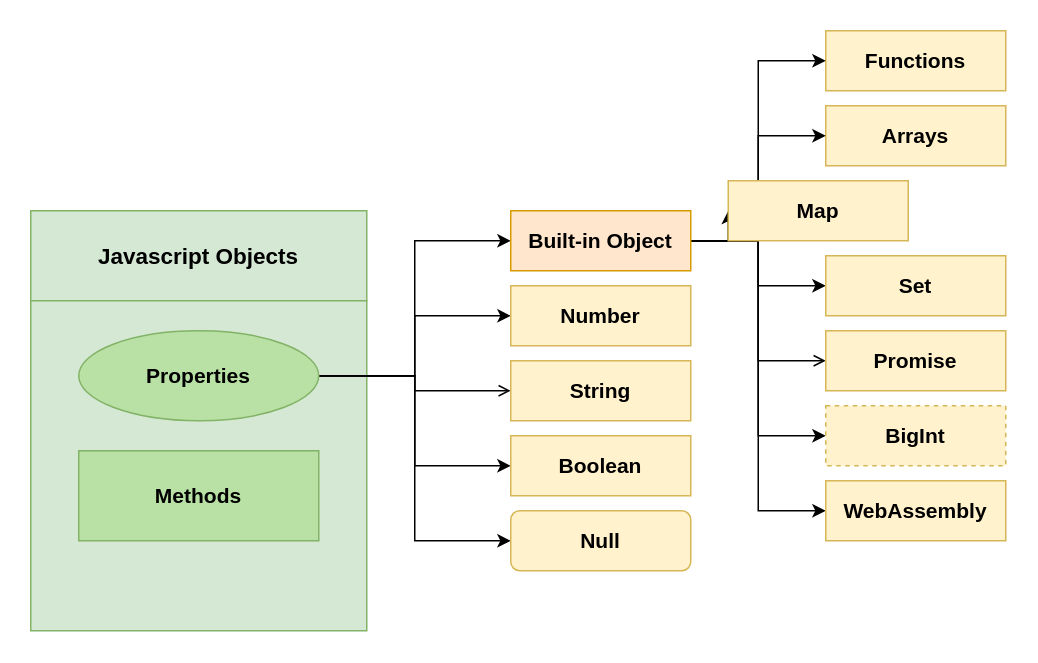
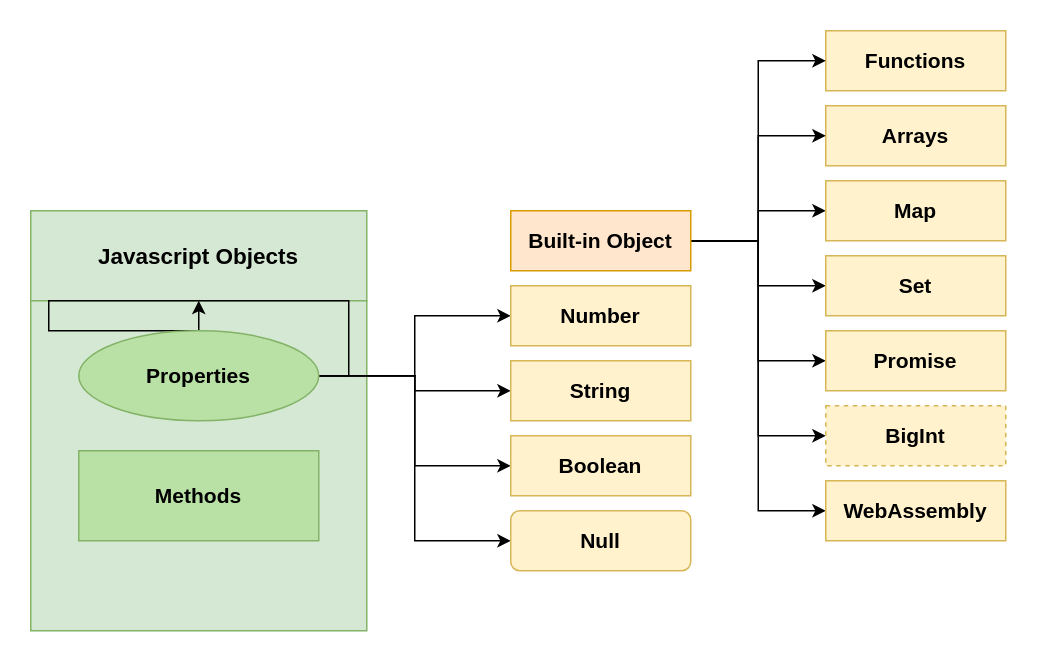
  <mxCell id="0" />
  <mxCell id="1" parent="0" />
  <mxCell id="2" value="&lt;font style=&quot;font-size: 15px&quot;&gt;&lt;b&gt;Javascript Objects&lt;br&gt;&lt;/b&gt;&lt;/font&gt;" style="rounded=0;whiteSpace=wrap;html=1;fillColor=#d5e8d4;strokeColor=#82b366;" vertex="1" parent="1"><mxGeometry x="20" y="140" width="224" height="60" as="geometry" /></mxCell>
  <mxCell id="3" value="" style="rounded=0;whiteSpace=wrap;html=1;fillColor=#d5e8d4;strokeColor=#82b366;" vertex="1" parent="1"><mxGeometry x="20" y="200" width="224" height="220" as="geometry" /></mxCell>
  <mxCell id="4" style="edgeStyle=orthogonalEdgeStyle;rounded=0;orthogonalLoop=1;jettySize=auto;html=1;exitX=1;exitY=0.5;exitDx=0;exitDy=0;entryX=0;entryY=0.5;entryDx=0;entryDy=0;" edge="1" parent="1" source="9" target="11"><mxGeometry relative="1" as="geometry" /></mxCell>
- <mxCell id="5" style="edgeStyle=orthogonalEdgeStyle;rounded=0;orthogonalLoop=1;jettySize=auto;html=1;exitX=1;exitY=0.5;exitDx=0;exitDy=0;entryX=0;entryY=0.5;entryDx=0;entryDy=0;endArrow=open;" edge="1" parent="1" source="9" target="12"><mxGeometry relative="1" as="geometry" /></mxCell>
+ <mxCell id="5" style="edgeStyle=orthogonalEdgeStyle;rounded=0;orthogonalLoop=1;jettySize=auto;html=1;exitX=1;exitY=0.5;exitDx=0;exitDy=0;entryX=0;entryY=0.5;entryDx=0;entryDy=0;" edge="1" parent="1" source="9" target="12"><mxGeometry relative="1" as="geometry" /></mxCell>
  <mxCell id="6" style="edgeStyle=orthogonalEdgeStyle;rounded=0;orthogonalLoop=1;jettySize=auto;html=1;exitX=1;exitY=0.5;exitDx=0;exitDy=0;entryX=0;entryY=0.5;entryDx=0;entryDy=0;" edge="1" parent="1" source="9" target="13"><mxGeometry relative="1" as="geometry" /></mxCell>
  <mxCell id="7" style="edgeStyle=orthogonalEdgeStyle;rounded=0;orthogonalLoop=1;jettySize=auto;html=1;exitX=1;exitY=0.5;exitDx=0;exitDy=0;entryX=0;entryY=0.5;entryDx=0;entryDy=0;" edge="1" parent="1" source="9" target="14"><mxGeometry relative="1" as="geometry" /></mxCell>
- <mxCell id="8" style="edgeStyle=orthogonalEdgeStyle;rounded=0;orthogonalLoop=1;jettySize=auto;html=1;exitX=1;exitY=0.5;exitDx=0;exitDy=0;entryX=0;entryY=0.5;entryDx=0;entryDy=0;" edge="1" parent="1" source="9" target="24"><mxGeometry relative="1" as="geometry" /></mxCell>
+ <mxCell id="8" style="edgeStyle=orthogonalEdgeStyle;rounded=0;orthogonalLoop=1;jettySize=auto;html=1;exitX=1;exitY=0.5;exitDx=0;exitDy=0;" edge="1" parent="1" source="9" target="2"><mxGeometry relative="1" as="geometry" /></mxCell>
  <mxCell id="9" value="&lt;font style=&quot;font-size: 14px&quot;&gt;&lt;b&gt;Properties&lt;/b&gt;&lt;/font&gt;" style="ellipse;whiteSpace=wrap;html=1;fillColor=#B9E0A5;strokeColor=#82b366;gradientColor=none;" vertex="1" parent="1"><mxGeometry x="52" y="220" width="160" height="60" as="geometry" /></mxCell>
  <mxCell id="10" value="&lt;font style=&quot;font-size: 14px&quot;&gt;&lt;b&gt;Methods&lt;/b&gt;&lt;/font&gt;" style="rounded=0;whiteSpace=wrap;html=1;fillColor=#B9E0A5;strokeColor=#82b366;gradientColor=none;" vertex="1" parent="1"><mxGeometry x="52" y="300" width="160" height="60" as="geometry" /></mxCell>
  <mxCell id="11" value="&lt;font style=&quot;font-size: 14px&quot;&gt;&lt;b&gt;Number&lt;/b&gt;&lt;/font&gt;" style="rounded=0;whiteSpace=wrap;html=1;strokeColor=#d6b656;fillColor=#fff2cc;" vertex="1" parent="1"><mxGeometry x="340" y="190" width="120" height="40" as="geometry" /></mxCell>
  <mxCell id="12" value="&lt;font style=&quot;font-size: 14px&quot;&gt;&lt;b&gt;String&lt;/b&gt;&lt;/font&gt;" style="rounded=0;whiteSpace=wrap;html=1;strokeColor=#d6b656;fillColor=#fff2cc;" vertex="1" parent="1"><mxGeometry x="340" y="240" width="120" height="40" as="geometry" /></mxCell>
  <mxCell id="13" value="&lt;font style=&quot;font-size: 14px&quot;&gt;&lt;b&gt;Boolean&lt;/b&gt;&lt;/font&gt;" style="rounded=0;whiteSpace=wrap;html=1;strokeColor=#d6b656;fillColor=#fff2cc;" vertex="1" parent="1"><mxGeometry x="340" y="290" width="120" height="40" as="geometry" /></mxCell>
  <mxCell id="14" value="&lt;font style=&quot;font-size: 14px&quot;&gt;&lt;b&gt;Null&lt;/b&gt;&lt;/font&gt;" style="whiteSpace=wrap;html=1;strokeColor=#d6b656;fillColor=#fff2cc;rounded=1;" vertex="1" parent="1"><mxGeometry x="340" y="340" width="120" height="40" as="geometry" /></mxCell>
  <mxCell id="15" value="&lt;font style=&quot;font-size: 14px&quot;&gt;&lt;b&gt;Functions&lt;/b&gt;&lt;/font&gt;" style="rounded=0;whiteSpace=wrap;html=1;strokeColor=#d6b656;fillColor=#fff2cc;" vertex="1" parent="1"><mxGeometry x="550" y="20" width="120" height="40" as="geometry" /></mxCell>
  <mxCell id="16" value="&lt;font style=&quot;font-size: 14px&quot;&gt;&lt;b&gt;Arrays&lt;/b&gt;&lt;/font&gt;" style="rounded=0;whiteSpace=wrap;html=1;strokeColor=#d6b656;fillColor=#fff2cc;" vertex="1" parent="1"><mxGeometry x="550" y="70" width="120" height="40" as="geometry" /></mxCell>
  <mxCell id="17" style="edgeStyle=orthogonalEdgeStyle;rounded=0;orthogonalLoop=1;jettySize=auto;html=1;exitX=1;exitY=0.5;exitDx=0;exitDy=0;entryX=0;entryY=0.5;entryDx=0;entryDy=0;" edge="1" parent="1" source="24" target="15"><mxGeometry relative="1" as="geometry" /></mxCell>
  <mxCell id="18" style="edgeStyle=orthogonalEdgeStyle;rounded=0;orthogonalLoop=1;jettySize=auto;html=1;exitX=1;exitY=0.5;exitDx=0;exitDy=0;entryX=0;entryY=0.5;entryDx=0;entryDy=0;" edge="1" parent="1" source="24" target="25"><mxGeometry relative="1" as="geometry" /></mxCell>
  <mxCell id="19" style="edgeStyle=orthogonalEdgeStyle;rounded=0;orthogonalLoop=1;jettySize=auto;html=1;exitX=1;exitY=0.5;exitDx=0;exitDy=0;entryX=0;entryY=0.5;entryDx=0;entryDy=0;" edge="1" parent="1" source="24" target="26"><mxGeometry relative="1" as="geometry" /></mxCell>
  <mxCell id="20" style="edgeStyle=orthogonalEdgeStyle;rounded=0;orthogonalLoop=1;jettySize=auto;html=1;exitX=1;exitY=0.5;exitDx=0;exitDy=0;entryX=0;entryY=0.5;entryDx=0;entryDy=0;" edge="1" parent="1" source="24" target="16"><mxGeometry relative="1" as="geometry" /></mxCell>
- <mxCell id="21" style="edgeStyle=orthogonalEdgeStyle;rounded=0;orthogonalLoop=1;jettySize=auto;html=1;exitX=1;exitY=0.5;exitDx=0;exitDy=0;entryX=0;entryY=0.5;entryDx=0;entryDy=0;endArrow=open;" edge="1" parent="1" source="24" target="27"><mxGeometry relative="1" as="geometry" /></mxCell>
+ <mxCell id="21" style="edgeStyle=orthogonalEdgeStyle;rounded=0;orthogonalLoop=1;jettySize=auto;html=1;exitX=1;exitY=0.5;exitDx=0;exitDy=0;entryX=0;entryY=0.5;entryDx=0;entryDy=0;" edge="1" parent="1" source="24" target="27"><mxGeometry relative="1" as="geometry" /></mxCell>
  <mxCell id="22" style="edgeStyle=orthogonalEdgeStyle;rounded=0;orthogonalLoop=1;jettySize=auto;html=1;exitX=1;exitY=0.5;exitDx=0;exitDy=0;entryX=0;entryY=0.5;entryDx=0;entryDy=0;" edge="1" parent="1" source="24" target="28"><mxGeometry relative="1" as="geometry" /></mxCell>
  <mxCell id="23" style="edgeStyle=orthogonalEdgeStyle;rounded=0;orthogonalLoop=1;jettySize=auto;html=1;exitX=1;exitY=0.5;exitDx=0;exitDy=0;entryX=0;entryY=0.5;entryDx=0;entryDy=0;" edge="1" parent="1" source="24" target="29"><mxGeometry relative="1" as="geometry" /></mxCell>
  <mxCell id="24" value="&lt;font style=&quot;font-size: 14px&quot;&gt;&lt;b&gt;Built-in Object&lt;/b&gt;&lt;/font&gt;" style="rounded=0;whiteSpace=wrap;html=1;strokeColor=#d79b00;fillColor=#ffe6cc;" vertex="1" parent="1"><mxGeometry x="340" y="140" width="120" height="40" as="geometry" /></mxCell>
- <mxCell id="25" value="&lt;font style=&quot;font-size: 14px&quot;&gt;&lt;b&gt;Map&lt;/b&gt;&lt;/font&gt;" style="rounded=0;whiteSpace=wrap;html=1;strokeColor=#d6b656;fillColor=#fff2cc;" vertex="1" parent="1"><mxGeometry x="485" y="120" width="120" height="40" as="geometry" /></mxCell>
+ <mxCell id="25" value="&lt;font style=&quot;font-size: 14px&quot;&gt;&lt;b&gt;Map&lt;/b&gt;&lt;/font&gt;" style="rounded=0;whiteSpace=wrap;html=1;strokeColor=#d6b656;fillColor=#fff2cc;" vertex="1" parent="1"><mxGeometry x="550" y="120" width="120" height="40" as="geometry" /></mxCell>
  <mxCell id="26" value="&lt;font style=&quot;font-size: 14px&quot;&gt;&lt;b&gt;Set&lt;/b&gt;&lt;/font&gt;" style="rounded=0;whiteSpace=wrap;html=1;strokeColor=#d6b656;fillColor=#fff2cc;" vertex="1" parent="1"><mxGeometry x="550" y="170" width="120" height="40" as="geometry" /></mxCell>
  <mxCell id="27" value="&lt;font style=&quot;font-size: 14px&quot;&gt;&lt;b&gt;Promise&lt;/b&gt;&lt;/font&gt;" style="rounded=0;whiteSpace=wrap;html=1;strokeColor=#d6b656;fillColor=#fff2cc;" vertex="1" parent="1"><mxGeometry x="550" y="220" width="120" height="40" as="geometry" /></mxCell>
  <mxCell id="28" value="&lt;font style=&quot;font-size: 14px&quot;&gt;&lt;b&gt;BigInt&lt;/b&gt;&lt;/font&gt;" style="rounded=0;whiteSpace=wrap;html=1;strokeColor=#d6b656;fillColor=#fff2cc;dashed=1;" vertex="1" parent="1"><mxGeometry x="550" y="270" width="120" height="40" as="geometry" /></mxCell>
  <mxCell id="29" value="&lt;font style=&quot;font-size: 14px&quot;&gt;&lt;b&gt;WebAssembly&lt;/b&gt;&lt;/font&gt;" style="rounded=0;whiteSpace=wrap;html=1;strokeColor=#d6b656;fillColor=#fff2cc;" vertex="1" parent="1"><mxGeometry x="550" y="320" width="120" height="40" as="geometry" /></mxCell>
